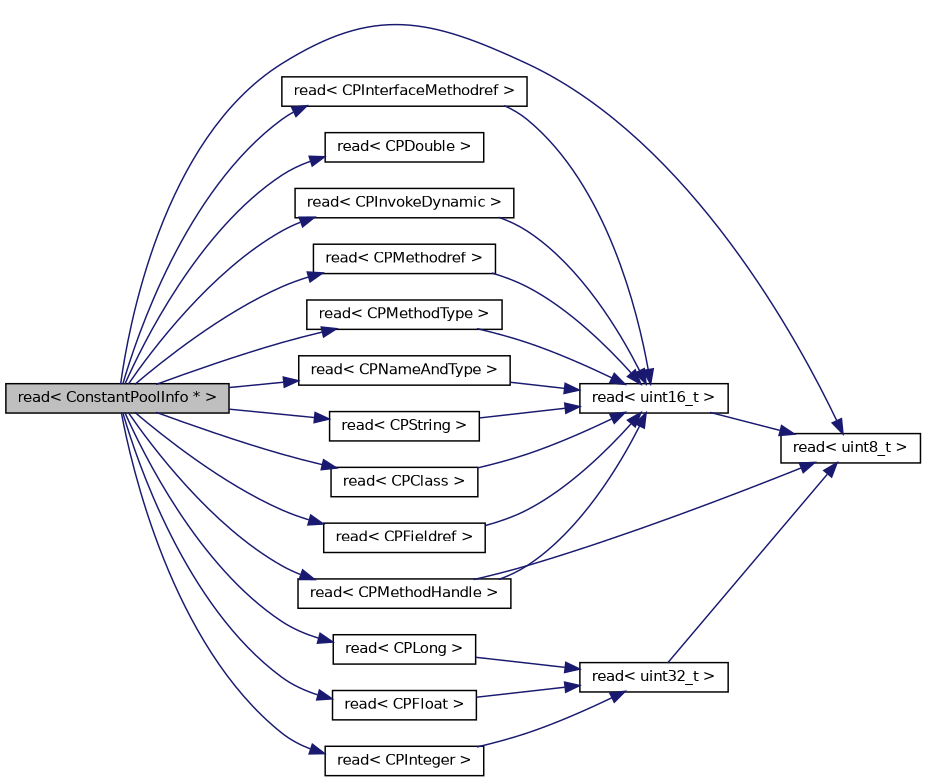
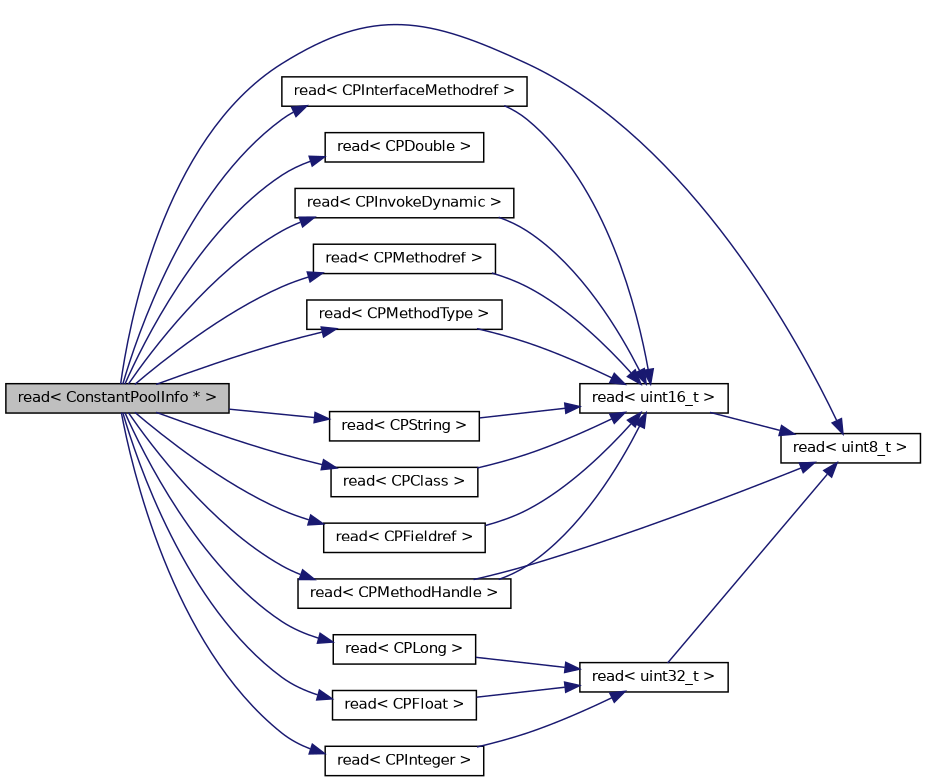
  digraph {
    rankdir=LR
    node [color=black fillcolor=white fontname=Helvetica fontsize=10 shape=record style=filled]
    edge [color=midnightblue fontname=Helvetica fontsize=10 labelfontname=Helvetica labelfontsize=10 style=solid]
    n1 [fillcolor=grey75 fontcolor=black height=0.2 label="read\< ConstantPoolInfo * \>" width=0.4]
    n2 [height=0.2 label="read\< CPClass \>" width=0.4]
    n3 [height=0.2 label="read\< uint8_t \>" width=0.4]
    n4 [height=0.2 label="read\< CPDouble \>" width=0.4]
    n5 [height=0.2 label="read\< CPFieldref \>" width=0.4]
    n6 [height=0.2 label="read\< CPFloat \>" width=0.4]
    n7 [height=0.2 label="read\< CPInteger \>" width=0.4]
    n8 [height=0.2 label="read\< CPInterfaceMethodref \>" width=0.4]
    n9 [height=0.2 label="read\< CPInvokeDynamic \>" width=0.4]
    n10 [height=0.2 label="read\< CPLong \>" width=0.4]
    n11 [height=0.2 label="read\< CPMethodHandle \>" width=0.4]
    n12 [height=0.2 label="read\< CPMethodref \>" width=0.4]
    n13 [height=0.2 label="read\< CPMethodType \>" width=0.4]
-   n14 [height=0.2 label="read\< CPNameAndType \>" width=0.4]
    n15 [height=0.2 label="read\< CPString \>" width=0.4]
    n16 [height=0.2 label="read\< uint16_t \>" width=0.4]
    n17 [height=0.2 label="read\< uint32_t \>" width=0.4]
    n1 -> n2
    n1 -> n3
    n1 -> n4
    n1 -> n5
    n1 -> n6
    n1 -> n7
    n1 -> n8
    n1 -> n9
    n1 -> n10
    n1 -> n11
    n1 -> n12
    n1 -> n13
-   n1 -> n14
    n1 -> n15
    n2 -> n16
    n5 -> n16
    n6 -> n17
    n7 -> n17
    n8 -> n16
    n9 -> n16
    n10 -> n17
    n11 -> n3
    n11 -> n16
    n12 -> n16
    n13 -> n16
-   n14 -> n16
    n15 -> n16
    n16 -> n3
    n17 -> n3
  }
